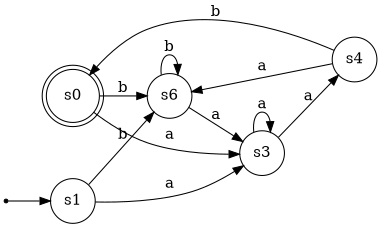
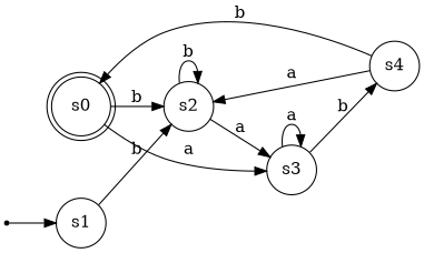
  digraph {
    fontname="DejaVu Serif"
    rankdir=LR
    node [fontname="DejaVu Serif" shape=circle]
    edge [fontname="DejaVu Serif"]
    n1 [label=s0 shape=doublecircle]
-   s2 [label=s6]
+   s2
    s3
    s4
    s1
    "" [shape=point]
    n1 -> s2 [label=b]
    n1 -> s3 [label=a]
    s2 -> s2 [label=b]
    s2 -> s3 [label=a]
    s3 -> s3 [label=a]
-   s3 -> s4 [label=a]
+   s3 -> s4 [label=b]
    s4 -> n1 [label=b]
    s4 -> s2 [label=a]
    s1 -> s2 [label=b]
-   s1 -> s3 [label=a]
    "" -> s1
  }
